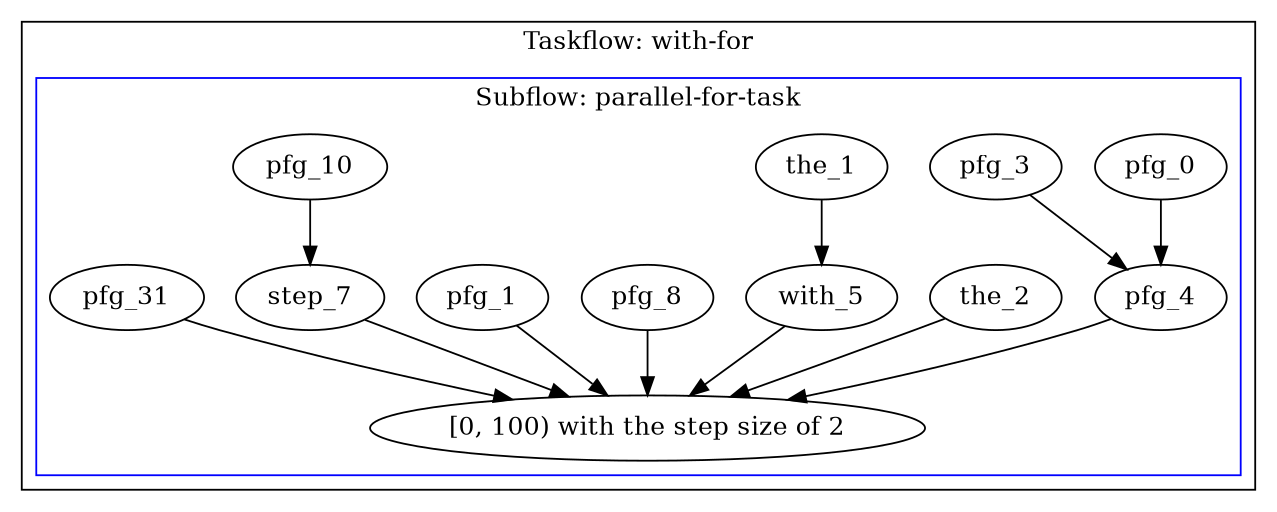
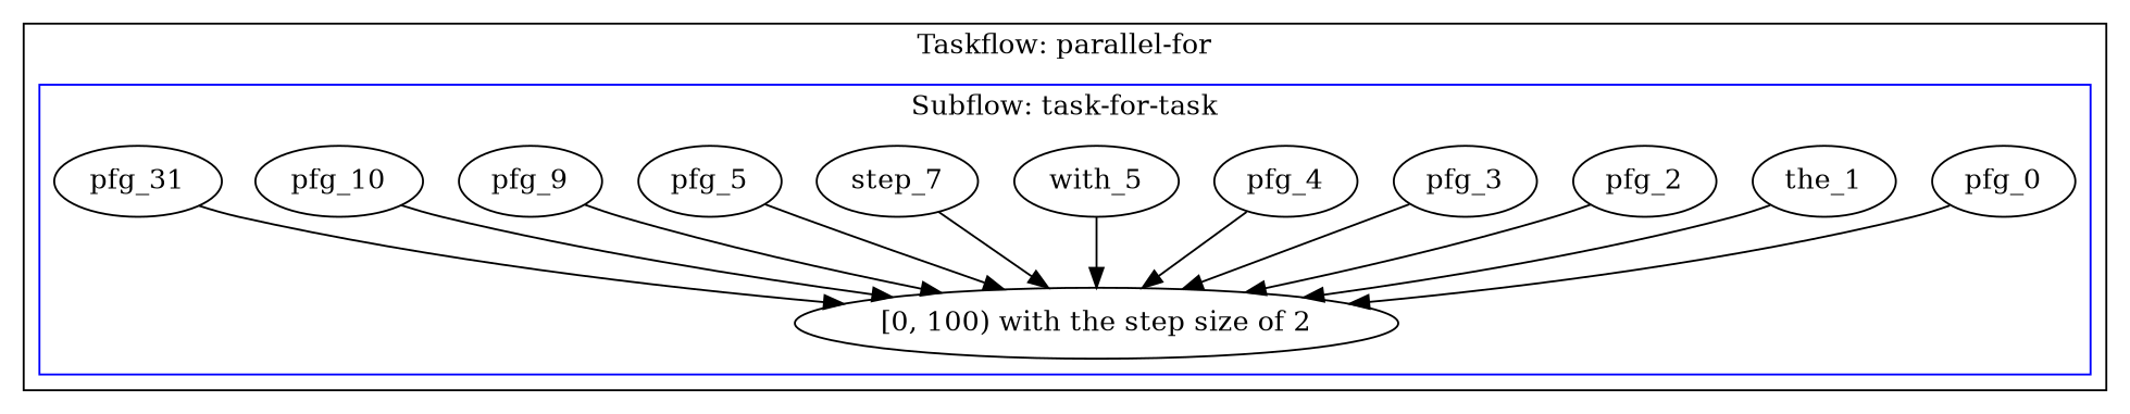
  digraph {
    n1 [label="[0, 100) with the step size of 2"]
    n2 [label=pfg_0]
    n3 [label=the_1]
-   n4 [label=the_2]
+   n4 [label=pfg_2]
    n5 [label=pfg_3]
    n6 [label=pfg_4]
    n7 [label=with_5]
    n8 [label=step_7]
-   n9 [label=pfg_8]
-   n10 [label=pfg_1]
+   n9 [label=pfg_5]
+   n10 [label=pfg_9]
    n11 [label=pfg_10]
    n12 [label=pfg_31]
    subgraph cluster_1 {
-     label="Taskflow: with-for"
+     label="Taskflow: parallel-for"
      subgraph cluster_2 {
        color=blue
-       label="Subflow: parallel-for-task"
+       label="Subflow: task-for-task"
        n1
        n2
        n3
        n4
        n5
        n6
        n7
        n8
        n9
        n10
        n11
        n12
      }
    }
-   n2 -> n6
-   n3 -> n7
+   n2 -> n1
+   n3 -> n1
    n4 -> n1
-   n5 -> n6
+   n5 -> n1
    n6 -> n1
    n7 -> n1
    n8 -> n1
    n9 -> n1
    n10 -> n1
-   n11 -> n8
+   n11 -> n1
    n12 -> n1
  }
